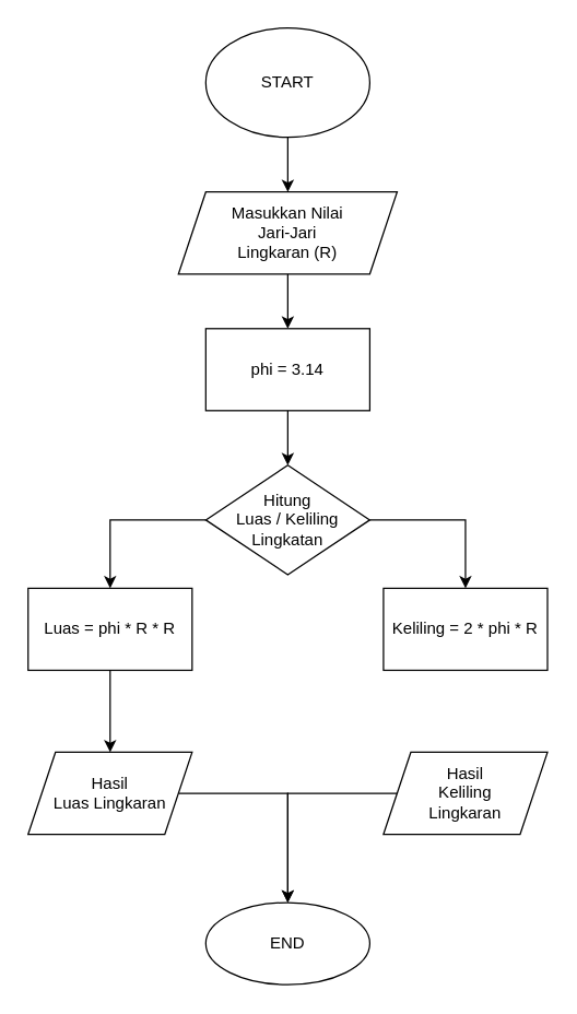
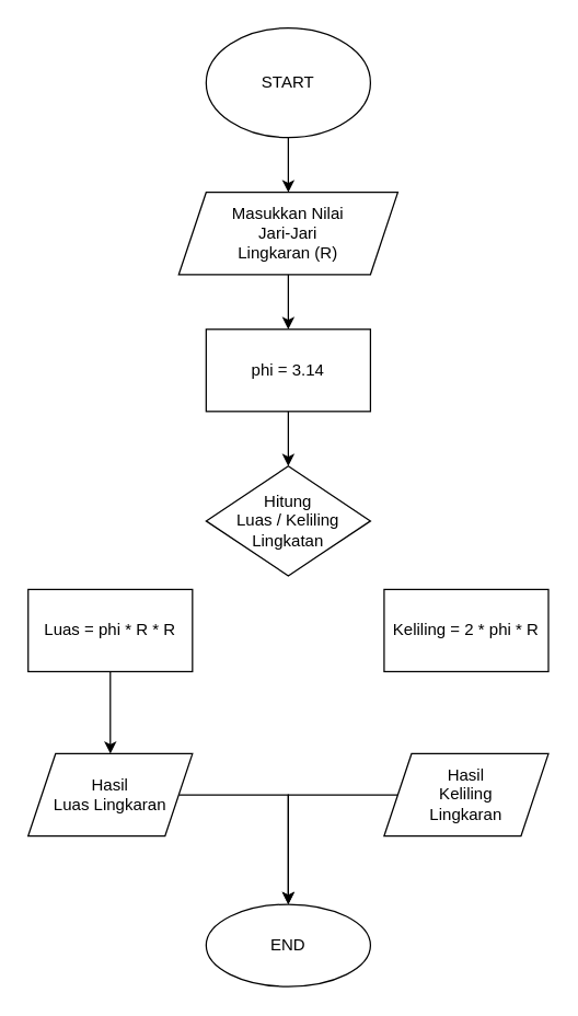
  <mxCell id="0" />
  <mxCell id="1" parent="0" />
  <mxCell id="2" value="" style="edgeStyle=orthogonalEdgeStyle;rounded=0;orthogonalLoop=1;jettySize=auto;html=1;" edge="1" parent="1" source="3" target="5"><mxGeometry relative="1" as="geometry" /></mxCell>
  <mxCell id="3" value="START" style="ellipse;whiteSpace=wrap;html=1;" vertex="1" parent="1"><mxGeometry x="150" y="20" width="120" height="80" as="geometry" /></mxCell>
  <mxCell id="4" value="" style="edgeStyle=orthogonalEdgeStyle;rounded=0;orthogonalLoop=1;jettySize=auto;html=1;" edge="1" parent="1" source="5" target="7"><mxGeometry relative="1" as="geometry" /></mxCell>
  <mxCell id="5" value="Masukkan Nilai&lt;br&gt;Jari-Jari&lt;br&gt;Lingkaran (R)" style="shape=parallelogram;perimeter=parallelogramPerimeter;whiteSpace=wrap;html=1;fixedSize=1;" vertex="1" parent="1"><mxGeometry x="130" y="140" width="160" height="60" as="geometry" /></mxCell>
  <mxCell id="6" value="" style="edgeStyle=orthogonalEdgeStyle;rounded=0;orthogonalLoop=1;jettySize=auto;html=1;" edge="1" parent="1" source="7" target="10"><mxGeometry relative="1" as="geometry" /></mxCell>
  <mxCell id="7" value="phi = 3.14" style="whiteSpace=wrap;html=1;" vertex="1" parent="1"><mxGeometry x="150" y="240" width="120" height="60" as="geometry" /></mxCell>
- <mxCell id="8" value="" style="edgeStyle=orthogonalEdgeStyle;rounded=0;orthogonalLoop=1;jettySize=auto;html=1;" edge="1" parent="1" source="10" target="12"><mxGeometry relative="1" as="geometry" /></mxCell>
- <mxCell id="9" value="" style="edgeStyle=orthogonalEdgeStyle;rounded=0;orthogonalLoop=1;jettySize=auto;html=1;" edge="1" parent="1" source="10" target="13"><mxGeometry relative="1" as="geometry" /></mxCell>
  <mxCell id="10" value="Hitung&lt;br&gt;Luas / Keliling&lt;br&gt;Lingkatan" style="rhombus;whiteSpace=wrap;html=1;" vertex="1" parent="1"><mxGeometry x="150" y="340" width="120" height="80" as="geometry" /></mxCell>
  <mxCell id="11" value="" style="edgeStyle=orthogonalEdgeStyle;rounded=0;orthogonalLoop=1;jettySize=auto;html=1;" edge="1" parent="1" source="12" target="15"><mxGeometry relative="1" as="geometry" /></mxCell>
  <mxCell id="12" value="Luas = phi * R * R" style="whiteSpace=wrap;html=1;" vertex="1" parent="1"><mxGeometry x="20" y="430" width="120" height="60" as="geometry" /></mxCell>
  <mxCell id="13" value="Keliling = 2 * phi * R" style="whiteSpace=wrap;html=1;" vertex="1" parent="1"><mxGeometry x="280" y="430" width="120" height="60" as="geometry" /></mxCell>
  <mxCell id="14" style="edgeStyle=orthogonalEdgeStyle;rounded=0;orthogonalLoop=1;jettySize=auto;html=1;entryX=0.5;entryY=0;entryDx=0;entryDy=0;" edge="1" parent="1" source="15" target="18"><mxGeometry relative="1" as="geometry" /></mxCell>
  <mxCell id="15" value="Hasil&lt;br&gt;Luas Lingkaran" style="shape=parallelogram;perimeter=parallelogramPerimeter;whiteSpace=wrap;html=1;fixedSize=1;" vertex="1" parent="1"><mxGeometry x="20" y="550" width="120" height="60" as="geometry" /></mxCell>
  <mxCell id="16" value="" style="edgeStyle=orthogonalEdgeStyle;rounded=0;orthogonalLoop=1;jettySize=auto;html=1;" edge="1" parent="1" source="17" target="18"><mxGeometry relative="1" as="geometry" /></mxCell>
  <mxCell id="17" value="Hasil&lt;br&gt;Keliling&lt;br&gt;Lingkaran" style="shape=parallelogram;perimeter=parallelogramPerimeter;whiteSpace=wrap;html=1;fixedSize=1;" vertex="1" parent="1"><mxGeometry x="280" y="550" width="120" height="60" as="geometry" /></mxCell>
  <mxCell id="18" value="END" style="ellipse;whiteSpace=wrap;html=1;" vertex="1" parent="1"><mxGeometry x="150" y="660" width="120" height="60" as="geometry" /></mxCell>
